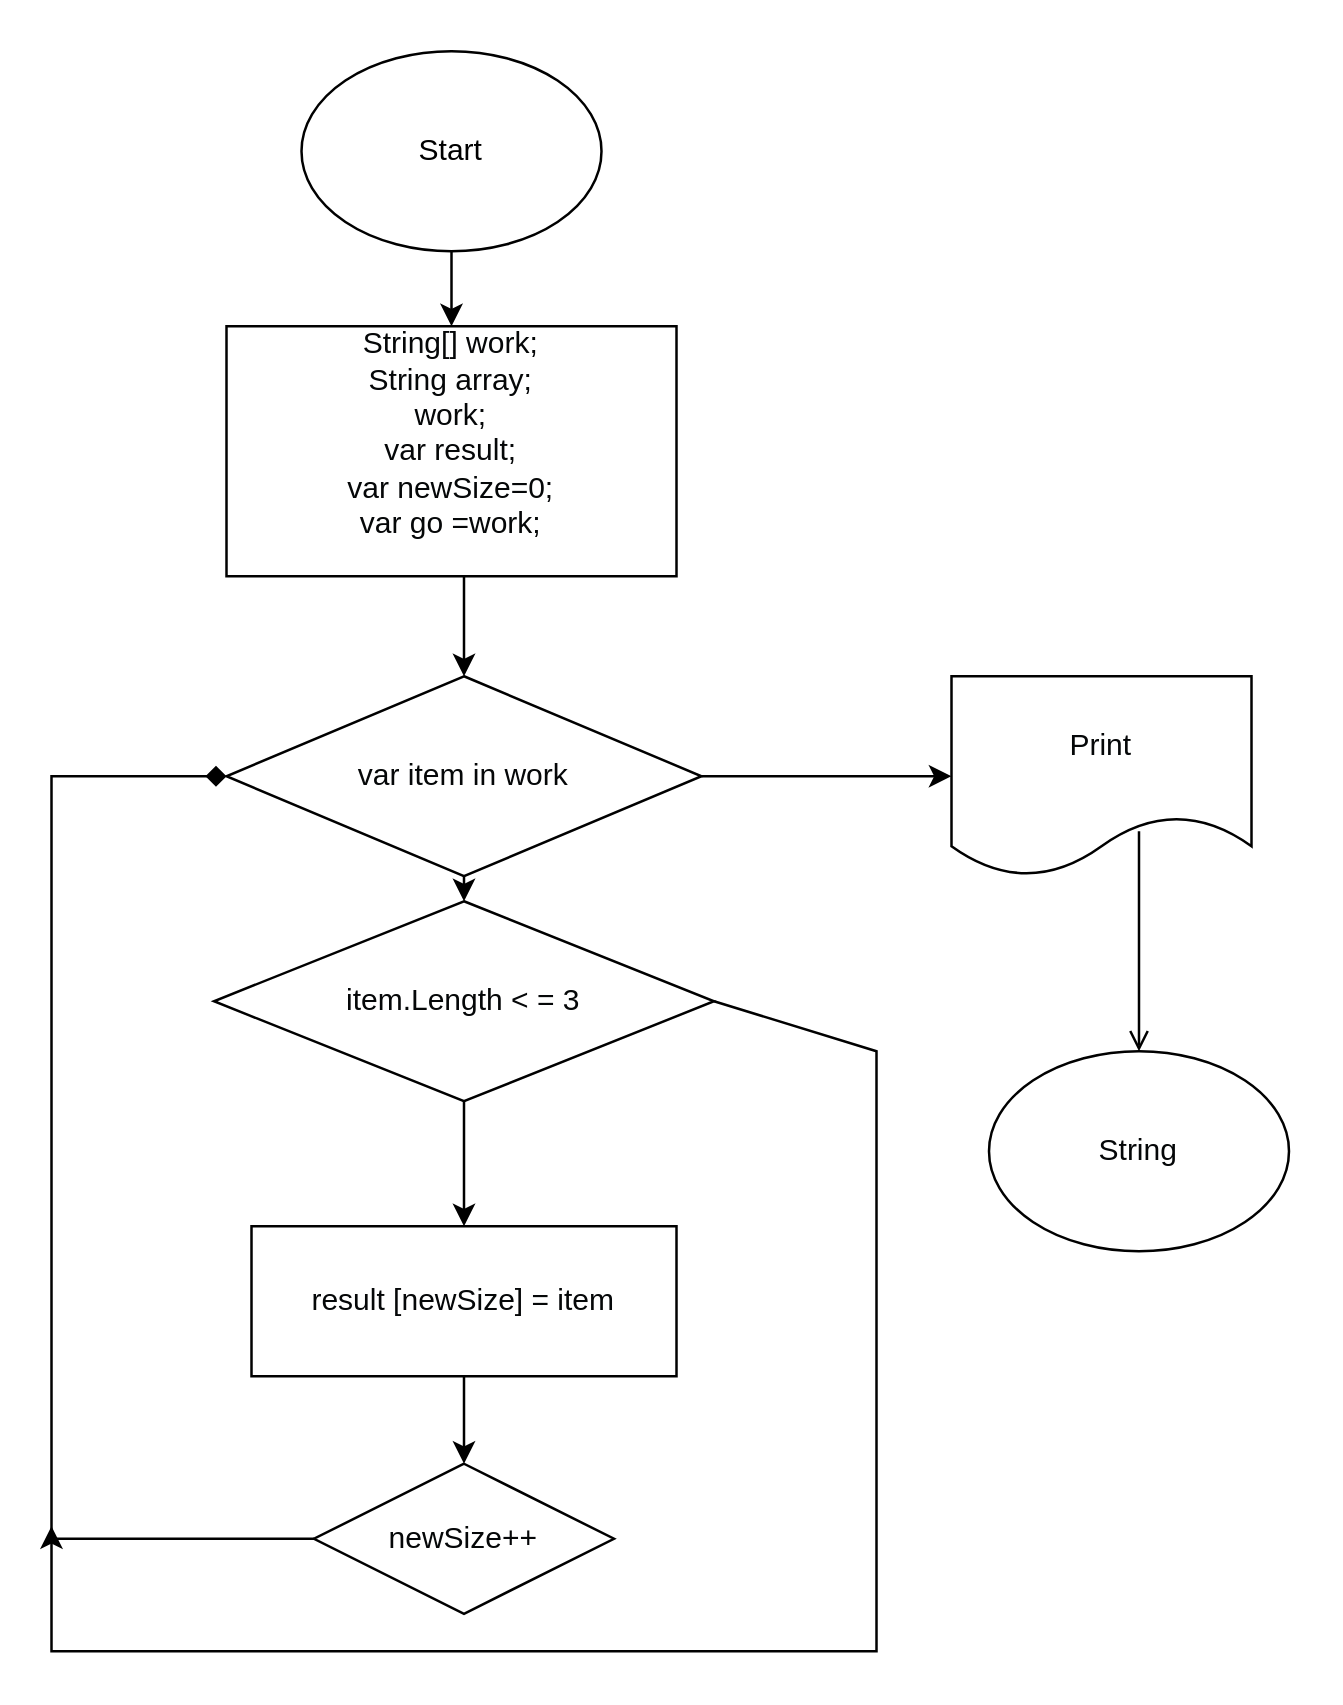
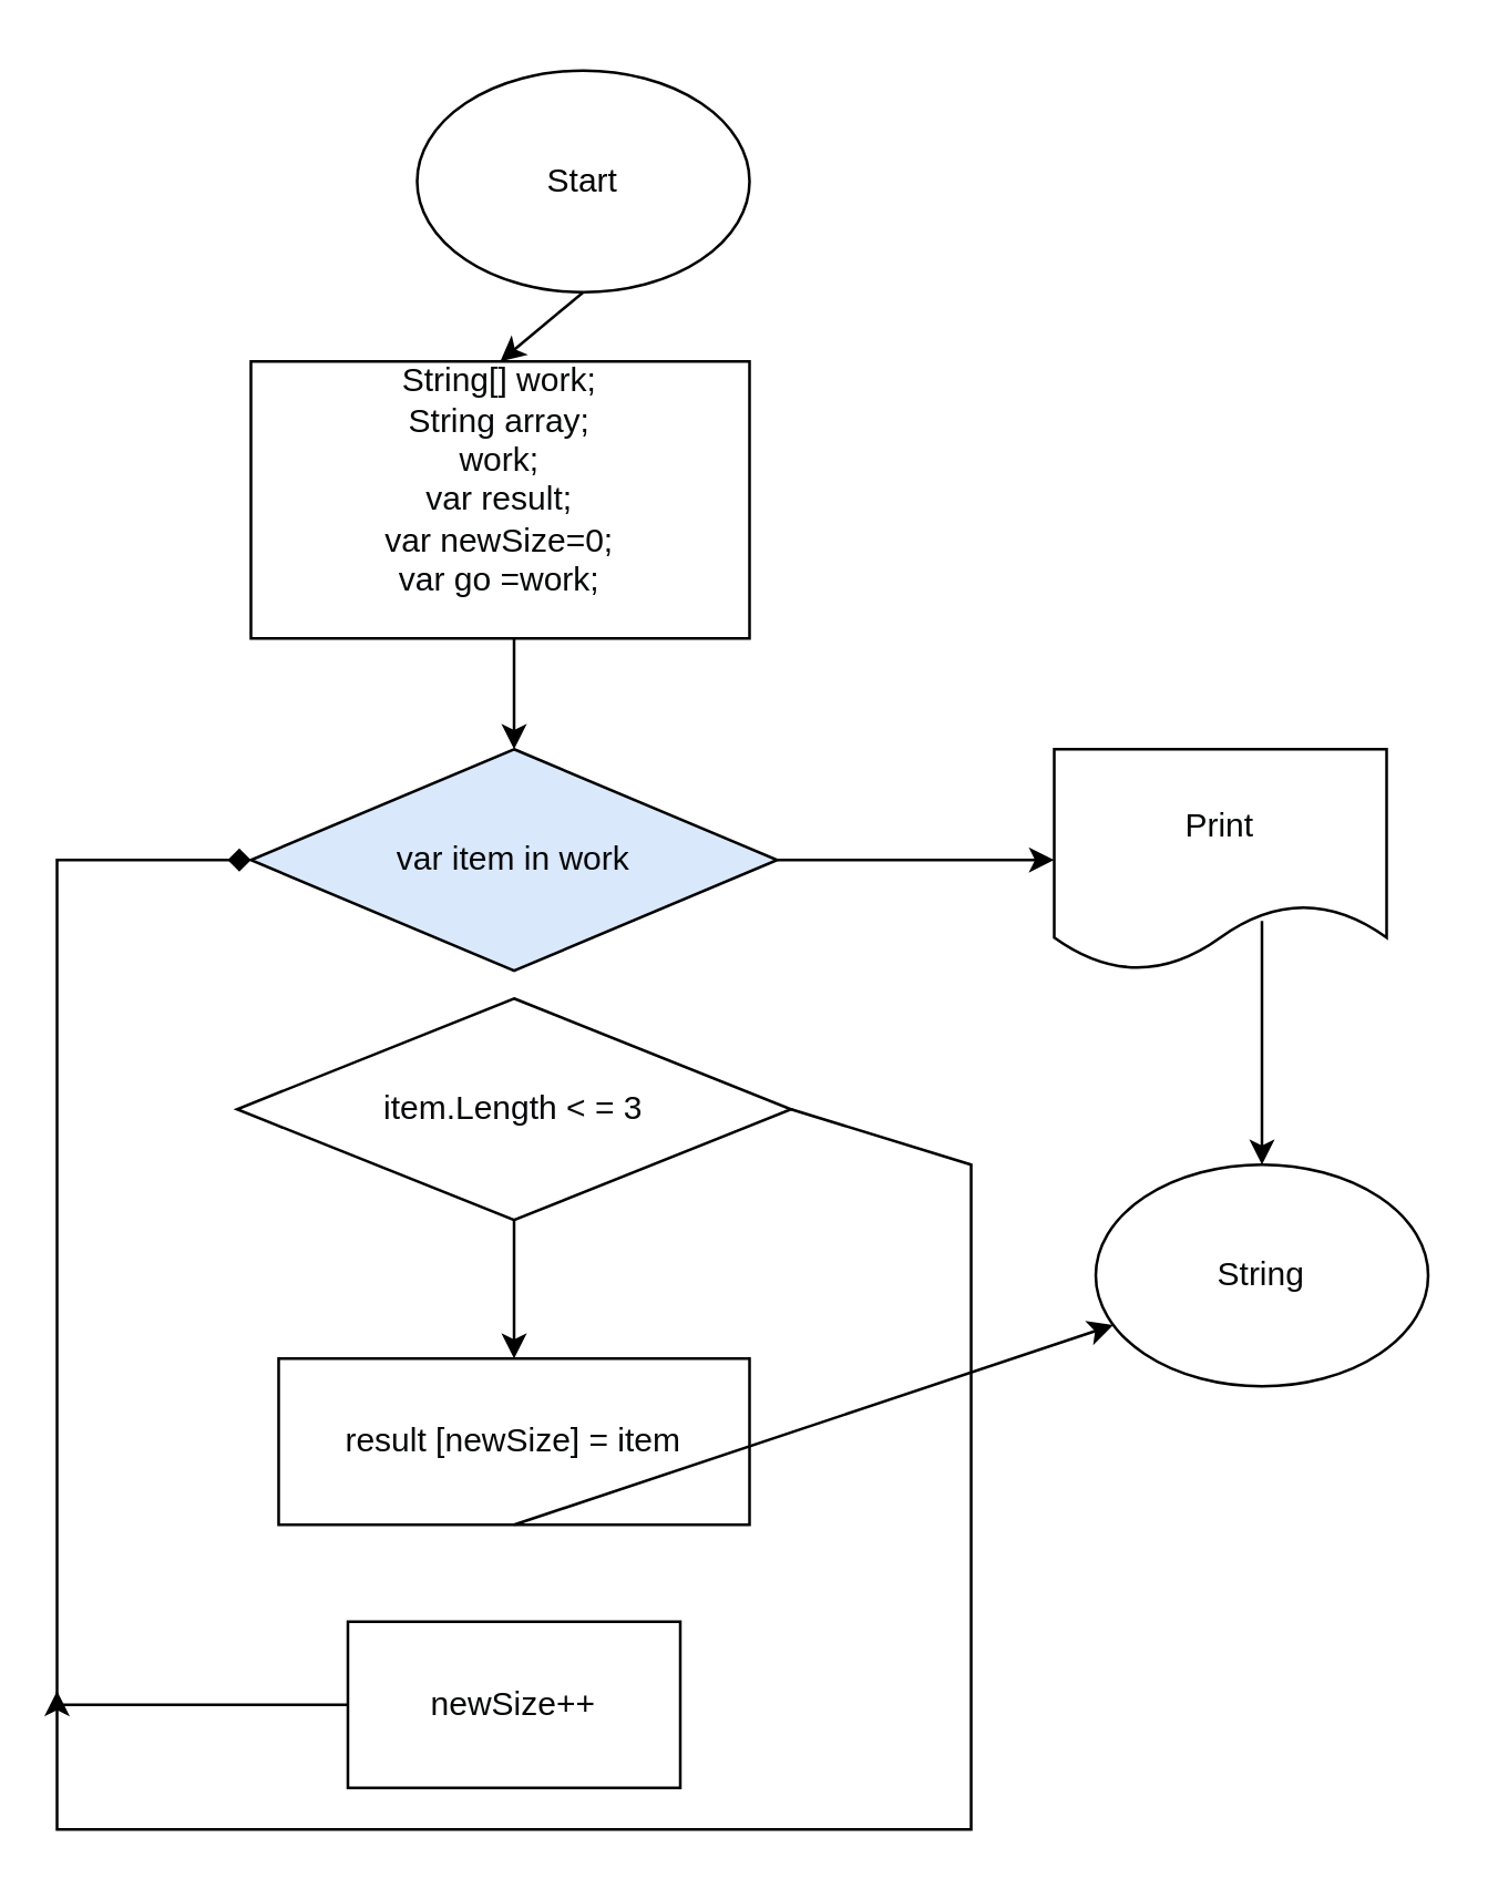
  <mxCell id="0" />
  <mxCell id="1" parent="0" />
- <mxCell id="2" value="Start" style="ellipse;whiteSpace=wrap;html=1;" vertex="1" parent="1"><mxGeometry x="120" y="20" width="120" height="80" as="geometry" /></mxCell>
+ <mxCell id="2" value="Start" style="ellipse;whiteSpace=wrap;html=1;" vertex="1" parent="1"><mxGeometry x="150" y="25" width="120" height="80" as="geometry" /></mxCell>
  <mxCell id="3" value="&lt;font color=&quot;#050708&quot;&gt;String[] work;&lt;br&gt;String array;&lt;br&gt;work;&lt;br&gt;var result;&lt;br&gt;var newSize=0;&lt;br&gt;var go =work;&lt;br&gt;&lt;br&gt;&lt;/font&gt;" style="rounded=0;whiteSpace=wrap;html=1;" vertex="1" parent="1"><mxGeometry x="90" y="130" width="180" height="100" as="geometry" /></mxCell>
  <mxCell id="4" value="" style="endArrow=classic;html=1;rounded=0;fontColor=#050708;exitX=0.5;exitY=1;exitDx=0;exitDy=0;entryX=0.5;entryY=0;entryDx=0;entryDy=0;" edge="1" parent="1" source="2" target="3"><mxGeometry width="50" height="50" relative="1" as="geometry"><mxPoint x="200" y="170" as="sourcePoint" /><mxPoint x="250" y="120" as="targetPoint" /></mxGeometry></mxCell>
- <mxCell id="5" value="var item in work" style="rhombus;whiteSpace=wrap;html=1;fontColor=#050708;" vertex="1" parent="1"><mxGeometry x="90" y="270" width="190" height="80" as="geometry" /></mxCell>
+ <mxCell id="5" value="var item in work" style="rhombus;whiteSpace=wrap;html=1;fontColor=#050708;fillColor=#dae8fc;" vertex="1" parent="1"><mxGeometry x="90" y="270" width="190" height="80" as="geometry" /></mxCell>
  <mxCell id="6" value="item.Length &amp;lt; = 3" style="rhombus;whiteSpace=wrap;html=1;fontColor=#050708;" vertex="1" parent="1"><mxGeometry x="85" y="360" width="200" height="80" as="geometry" /></mxCell>
  <mxCell id="7" value="" style="endArrow=classic;html=1;rounded=0;fontColor=#050708;" edge="1" parent="1" target="5"><mxGeometry width="50" height="50" relative="1" as="geometry"><mxPoint x="185" y="230" as="sourcePoint" /><mxPoint x="250" y="420" as="targetPoint" /></mxGeometry></mxCell>
- <mxCell id="8" value="" style="endArrow=classic;html=1;rounded=0;fontColor=#050708;exitX=0.5;exitY=1;exitDx=0;exitDy=0;" edge="1" parent="1" source="5" target="6"><mxGeometry width="50" height="50" relative="1" as="geometry"><mxPoint x="200" y="470" as="sourcePoint" /><mxPoint x="250" y="420" as="targetPoint" /></mxGeometry></mxCell>
  <mxCell id="9" value="result [newSize] = item" style="rounded=0;whiteSpace=wrap;html=1;fontColor=#050708;" vertex="1" parent="1"><mxGeometry x="100" y="490" width="170" height="60" as="geometry" /></mxCell>
  <mxCell id="10" value="" style="endArrow=classic;html=1;rounded=0;fontColor=#050708;exitX=0.5;exitY=1;exitDx=0;exitDy=0;entryX=0.5;entryY=0;entryDx=0;entryDy=0;" edge="1" parent="1" source="6" target="9"><mxGeometry width="50" height="50" relative="1" as="geometry"><mxPoint x="200" y="460" as="sourcePoint" /><mxPoint x="250" y="410" as="targetPoint" /></mxGeometry></mxCell>
- <mxCell id="11" value="newSize++" style="rhombus;whiteSpace=wrap;html=1;fontColor=#050708;" vertex="1" parent="1"><mxGeometry x="125" y="585" width="120" height="60" as="geometry" /></mxCell>
- <mxCell id="12" value="" style="endArrow=classic;html=1;rounded=0;fontColor=#050708;exitX=0.5;exitY=1;exitDx=0;exitDy=0;" edge="1" parent="1" source="9" target="11"><mxGeometry width="50" height="50" relative="1" as="geometry"><mxPoint x="200" y="460" as="sourcePoint" /><mxPoint x="250" y="410" as="targetPoint" /></mxGeometry></mxCell>
+ <mxCell id="11" value="newSize++" style="rounded=0;whiteSpace=wrap;html=1;fontColor=#050708;" vertex="1" parent="1"><mxGeometry x="125" y="585" width="120" height="60" as="geometry" /></mxCell>
+ <mxCell id="12" value="" style="endArrow=classic;html=1;rounded=0;fontColor=#050708;exitX=0.5;exitY=1;exitDx=0;exitDy=0;" edge="1" parent="1" source="9" target="18"><mxGeometry width="50" height="50" relative="1" as="geometry"><mxPoint x="200" y="460" as="sourcePoint" /><mxPoint x="250" y="410" as="targetPoint" /></mxGeometry></mxCell>
  <mxCell id="13" value="" style="endArrow=diamond;html=1;rounded=0;fontColor=#050708;exitX=0;exitY=0.5;exitDx=0;exitDy=0;entryX=0;entryY=0.5;entryDx=0;entryDy=0;" edge="1" parent="1" source="11" target="5"><mxGeometry width="50" height="50" relative="1" as="geometry"><mxPoint x="200" y="460" as="sourcePoint" /><mxPoint x="20" y="300" as="targetPoint" /><Array as="points"><mxPoint x="20" y="615" /><mxPoint x="20" y="310" /></Array></mxGeometry></mxCell>
  <mxCell id="14" value="" style="endArrow=classic;html=1;rounded=0;fontColor=#050708;exitX=1;exitY=0.5;exitDx=0;exitDy=0;" edge="1" parent="1" source="6"><mxGeometry width="50" height="50" relative="1" as="geometry"><mxPoint x="200" y="460" as="sourcePoint" /><mxPoint x="20" y="610" as="targetPoint" /><Array as="points"><mxPoint x="350" y="420" /><mxPoint x="350" y="660" /><mxPoint x="20" y="660" /></Array></mxGeometry></mxCell>
  <mxCell id="15" value="" style="endArrow=classic;html=1;rounded=0;fontColor=#050708;exitX=1;exitY=0.5;exitDx=0;exitDy=0;" edge="1" parent="1" source="5" target="16"><mxGeometry width="50" height="50" relative="1" as="geometry"><mxPoint x="200" y="460" as="sourcePoint" /><mxPoint x="400" y="310" as="targetPoint" /></mxGeometry></mxCell>
  <mxCell id="16" value="Print" style="shape=document;whiteSpace=wrap;html=1;boundedLbl=1;fontColor=#050708;" vertex="1" parent="1"><mxGeometry x="380" y="270" width="120" height="80" as="geometry" /></mxCell>
- <mxCell id="17" value="" style="endArrow=open;html=1;rounded=0;fontColor=#050708;exitX=0.625;exitY=0.775;exitDx=0;exitDy=0;exitPerimeter=0;" edge="1" parent="1" source="16" target="18"><mxGeometry width="50" height="50" relative="1" as="geometry"><mxPoint x="200" y="360" as="sourcePoint" /><mxPoint x="455" y="410" as="targetPoint" /></mxGeometry></mxCell>
+ <mxCell id="17" value="" style="endArrow=classic;html=1;rounded=0;fontColor=#050708;exitX=0.625;exitY=0.775;exitDx=0;exitDy=0;exitPerimeter=0;" edge="1" parent="1" source="16" target="18"><mxGeometry width="50" height="50" relative="1" as="geometry"><mxPoint x="200" y="360" as="sourcePoint" /><mxPoint x="455" y="410" as="targetPoint" /></mxGeometry></mxCell>
  <mxCell id="18" value="String" style="ellipse;whiteSpace=wrap;html=1;fontColor=#050708;" vertex="1" parent="1"><mxGeometry x="395" y="420" width="120" height="80" as="geometry" /></mxCell>
